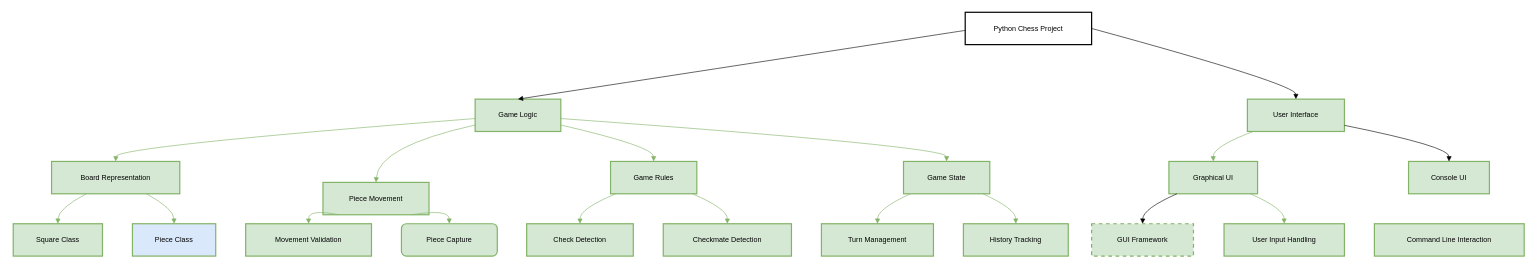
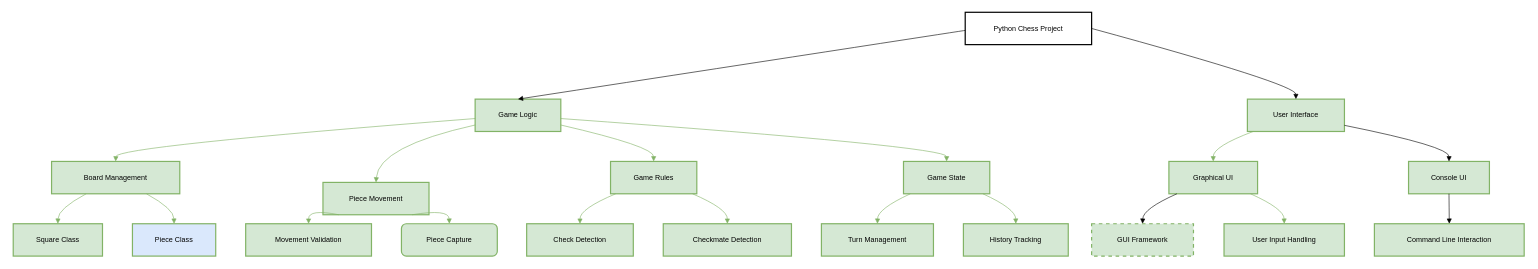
  <mxCell id="0" />
  <mxCell id="1" parent="0" />
  <mxCell id="2" value="Python Chess Project" style="whiteSpace=wrap;strokeWidth=2;" parent="1" vertex="1"><mxGeometry x="1609" y="20" width="211" height="54" as="geometry" /></mxCell>
  <mxCell id="3" value="Game Logic" style="whiteSpace=wrap;strokeWidth=2;fillColor=#d5e8d4;strokeColor=#82b366;" parent="1" vertex="1"><mxGeometry x="791" y="164.96" width="143" height="54" as="geometry" /></mxCell>
  <mxCell id="4" value="User Interface" style="whiteSpace=wrap;strokeWidth=2;fillColor=#d5e8d4;strokeColor=#82b366;" parent="1" vertex="1"><mxGeometry x="2080" y="164.96" width="162" height="54" as="geometry" /></mxCell>
- <mxCell id="5" value="Board Representation" style="whiteSpace=wrap;strokeWidth=2;fillColor=#d5e8d4;strokeColor=#82b366;" parent="1" vertex="1"><mxGeometry x="84" y="268.96" width="214" height="54" as="geometry" /></mxCell>
+ <mxCell id="5" value="Board Management" style="whiteSpace=wrap;strokeWidth=2;fillColor=#d5e8d4;strokeColor=#82b366;" parent="1" vertex="1"><mxGeometry x="84" y="268.96" width="214" height="54" as="geometry" /></mxCell>
  <mxCell id="6" value="Piece Movement" style="whiteSpace=wrap;strokeWidth=2;fillColor=#d5e8d4;strokeColor=#82b366;" parent="1" vertex="1"><mxGeometry x="537" y="303.96" width="177" height="54" as="geometry" /></mxCell>
  <mxCell id="7" value="Game Rules" style="whiteSpace=wrap;strokeWidth=2;fillColor=#d5e8d4;strokeColor=#82b366;" parent="1" vertex="1"><mxGeometry x="1017" y="268.96" width="144" height="54" as="geometry" /></mxCell>
  <mxCell id="8" value="Game State" style="whiteSpace=wrap;strokeWidth=2;fillColor=#d5e8d4;strokeColor=#82b366;" parent="1" vertex="1"><mxGeometry x="1506" y="268.96" width="144" height="54" as="geometry" /></mxCell>
  <mxCell id="9" value="Graphical UI" style="whiteSpace=wrap;strokeWidth=2;fillColor=#d5e8d4;strokeColor=#82b366;" parent="1" vertex="1"><mxGeometry x="1949" y="268.96" width="148" height="54" as="geometry" /></mxCell>
  <mxCell id="10" value="Console UI" style="whiteSpace=wrap;strokeWidth=2;fillColor=#d5e8d4;strokeColor=#82b366;" parent="1" vertex="1"><mxGeometry x="2349" y="268.96" width="135" height="54" as="geometry" /></mxCell>
  <mxCell id="11" value="Square Class" style="whiteSpace=wrap;strokeWidth=2;fillColor=#d5e8d4;strokeColor=#82b366;" parent="1" vertex="1"><mxGeometry x="20" y="372.96" width="149" height="54" as="geometry" /></mxCell>
  <mxCell id="12" value="Piece Class" style="whiteSpace=wrap;strokeWidth=2;fillColor=#dae8fc;strokeColor=#82b366;" parent="1" vertex="1"><mxGeometry x="219" y="372.96" width="139" height="54" as="geometry" /></mxCell>
  <mxCell id="13" value="Movement Validation" style="whiteSpace=wrap;strokeWidth=2;fillColor=#d5e8d4;strokeColor=#82b366;" parent="1" vertex="1"><mxGeometry x="408" y="372.96" width="210" height="54" as="geometry" /></mxCell>
  <mxCell id="14" value="Piece Capture" style="whiteSpace=wrap;strokeWidth=2;fillColor=#d5e8d4;strokeColor=#82b366;rounded=1;" parent="1" vertex="1"><mxGeometry x="668" y="372.96" width="160" height="54" as="geometry" /></mxCell>
  <mxCell id="15" value="Check Detection" style="whiteSpace=wrap;strokeWidth=2;fillColor=#d5e8d4;strokeColor=#82b366;" parent="1" vertex="1"><mxGeometry x="877" y="372.96" width="178" height="54" as="geometry" /></mxCell>
  <mxCell id="16" value="Checkmate Detection" style="whiteSpace=wrap;strokeWidth=2;fillColor=#d5e8d4;strokeColor=#82b366;" parent="1" vertex="1"><mxGeometry x="1105" y="372.96" width="214" height="54" as="geometry" /></mxCell>
  <mxCell id="17" value="Turn Management" style="whiteSpace=wrap;strokeWidth=2;fillColor=#d5e8d4;strokeColor=#82b366;" parent="1" vertex="1"><mxGeometry x="1369" y="372.96" width="187" height="54" as="geometry" /></mxCell>
  <mxCell id="18" value="History Tracking" style="whiteSpace=wrap;strokeWidth=2;fillColor=#d5e8d4;strokeColor=#82b366;" parent="1" vertex="1"><mxGeometry x="1606" y="372.96" width="175" height="54" as="geometry" /></mxCell>
  <mxCell id="19" value="GUI Framework" style="whiteSpace=wrap;strokeWidth=2;fillColor=#d5e8d4;strokeColor=#82b366;dashed=1;" parent="1" vertex="1"><mxGeometry x="1820" y="372.96" width="170" height="54" as="geometry" /></mxCell>
  <mxCell id="20" value="User Input Handling" style="whiteSpace=wrap;strokeWidth=2;fillColor=#d5e8d4;strokeColor=#82b366;" parent="1" vertex="1"><mxGeometry x="2041" y="372.96" width="201" height="54" as="geometry" /></mxCell>
  <mxCell id="21" value="Command Line Interaction" style="whiteSpace=wrap;strokeWidth=2;fillColor=#d5e8d4;strokeColor=#82b366;" parent="1" vertex="1"><mxGeometry x="2292" y="372.96" width="250" height="54" as="geometry" /></mxCell>
  <mxCell id="22" value="" style="curved=1;startArrow=none;endArrow=block;exitX=0;exitY=0.56;entryX=0.5;entryY=0;" parent="1" source="2" target="3" edge="1"><mxGeometry relative="1" as="geometry"><Array as="points" /></mxGeometry></mxCell>
  <mxCell id="23" value="" style="curved=1;startArrow=none;endArrow=block;exitX=1;exitY=0.5;entryX=0.5;entryY=0;exitDx=0;exitDy=0;" parent="1" source="2" target="4" edge="1"><mxGeometry relative="1" as="geometry"><Array as="points"><mxPoint x="2161" y="139.96" /></Array><mxPoint x="2441" y="102" as="sourcePoint" /></mxGeometry></mxCell>
  <mxCell id="24" value="" style="curved=1;startArrow=none;endArrow=block;exitX=0;exitY=0.6;entryX=0.5;entryY=0;fillColor=#d5e8d4;strokeColor=#82b366;" parent="1" source="3" target="5" edge="1"><mxGeometry relative="1" as="geometry"><Array as="points"><mxPoint x="192" y="243.96" /></Array></mxGeometry></mxCell>
  <mxCell id="25" value="" style="curved=1;startArrow=none;endArrow=block;exitX=0;exitY=0.8;entryX=0.5;entryY=0;fillColor=#d5e8d4;strokeColor=#82b366;" parent="1" source="3" target="6" edge="1"><mxGeometry relative="1" as="geometry"><Array as="points"><mxPoint x="630" y="243.96" /></Array></mxGeometry></mxCell>
  <mxCell id="26" value="" style="curved=1;startArrow=none;endArrow=block;exitX=1;exitY=0.8;entryX=0.5;entryY=0;fillColor=#d5e8d4;strokeColor=#82b366;" parent="1" source="3" target="7" edge="1"><mxGeometry relative="1" as="geometry"><Array as="points"><mxPoint x="1089" y="243.96" /></Array></mxGeometry></mxCell>
  <mxCell id="27" value="" style="curved=1;startArrow=none;endArrow=block;exitX=1;exitY=0.6;entryX=0.5;entryY=0;fillColor=#d5e8d4;strokeColor=#82b366;" parent="1" source="3" target="8" edge="1"><mxGeometry relative="1" as="geometry"><Array as="points"><mxPoint x="1578" y="243.96" /></Array></mxGeometry></mxCell>
  <mxCell id="28" value="" style="curved=1;startArrow=none;endArrow=block;exitX=0.06;exitY=1;entryX=0.5;entryY=0;fillColor=#d5e8d4;strokeColor=#82b366;" parent="1" source="4" target="9" edge="1"><mxGeometry relative="1" as="geometry"><Array as="points"><mxPoint x="2023" y="243.96" /></Array></mxGeometry></mxCell>
  <mxCell id="29" value="" style="curved=1;startArrow=none;endArrow=block;exitX=1;exitY=0.81;entryX=0.5;entryY=0;" parent="1" source="4" target="10" edge="1"><mxGeometry relative="1" as="geometry"><Array as="points"><mxPoint x="2417" y="243.96" /></Array></mxGeometry></mxCell>
  <mxCell id="30" value="" style="curved=1;startArrow=none;endArrow=block;exitX=0.27;exitY=1;entryX=0.5;entryY=0;fillColor=#d5e8d4;strokeColor=#82b366;" parent="1" source="5" target="11" edge="1"><mxGeometry relative="1" as="geometry"><Array as="points"><mxPoint x="95" y="347.96" /></Array></mxGeometry></mxCell>
  <mxCell id="31" value="" style="curved=1;startArrow=none;endArrow=block;exitX=0.74;exitY=1;entryX=0.5;entryY=0;fillColor=#d5e8d4;strokeColor=#82b366;" parent="1" source="5" target="12" edge="1"><mxGeometry relative="1" as="geometry"><Array as="points"><mxPoint x="288" y="347.96" /></Array></mxGeometry></mxCell>
  <mxCell id="32" value="" style="curved=1;startArrow=none;endArrow=block;exitX=0.15;exitY=1;entryX=0.5;entryY=0;fillColor=#d5e8d4;strokeColor=#82b366;" parent="1" source="6" target="13" edge="1"><mxGeometry relative="1" as="geometry"><Array as="points"><mxPoint x="513" y="347.96" /></Array></mxGeometry></mxCell>
  <mxCell id="33" value="" style="curved=1;startArrow=none;endArrow=block;exitX=0.84;exitY=1;entryX=0.5;entryY=0;fillColor=#d5e8d4;strokeColor=#82b366;" parent="1" source="6" target="14" edge="1"><mxGeometry relative="1" as="geometry"><Array as="points"><mxPoint x="747" y="347.96" /></Array></mxGeometry></mxCell>
  <mxCell id="34" value="" style="curved=1;startArrow=none;endArrow=block;exitX=0.06;exitY=1;entryX=0.5;entryY=0;fillColor=#d5e8d4;strokeColor=#82b366;" parent="1" source="7" target="15" edge="1"><mxGeometry relative="1" as="geometry"><Array as="points"><mxPoint x="966" y="347.96" /></Array></mxGeometry></mxCell>
  <mxCell id="35" value="" style="curved=1;startArrow=none;endArrow=block;exitX=0.95;exitY=1;entryX=0.5;entryY=0;fillColor=#d5e8d4;strokeColor=#82b366;" parent="1" source="7" target="16" edge="1"><mxGeometry relative="1" as="geometry"><Array as="points"><mxPoint x="1212" y="347.96" /></Array></mxGeometry></mxCell>
  <mxCell id="36" value="" style="curved=1;startArrow=none;endArrow=block;exitX=0.08;exitY=1;entryX=0.5;entryY=0;fillColor=#d5e8d4;strokeColor=#82b366;" parent="1" source="8" target="17" edge="1"><mxGeometry relative="1" as="geometry"><Array as="points"><mxPoint x="1463" y="347.96" /></Array></mxGeometry></mxCell>
  <mxCell id="37" value="" style="curved=1;startArrow=none;endArrow=block;exitX=0.92;exitY=1;entryX=0.5;entryY=0;fillColor=#d5e8d4;strokeColor=#82b366;" parent="1" source="8" target="18" edge="1"><mxGeometry relative="1" as="geometry"><Array as="points"><mxPoint x="1693" y="347.96" /></Array></mxGeometry></mxCell>
  <mxCell id="38" value="" style="curved=1;startArrow=none;endArrow=block;exitX=0.09;exitY=1;entryX=0.5;entryY=0;" parent="1" source="9" target="19" edge="1"><mxGeometry relative="1" as="geometry"><Array as="points"><mxPoint x="1906" y="347.96" /></Array></mxGeometry></mxCell>
  <mxCell id="39" value="" style="curved=1;startArrow=none;endArrow=block;exitX=0.92;exitY=1;entryX=0.5;entryY=0;fillColor=#d5e8d4;strokeColor=#82b366;" parent="1" source="9" target="20" edge="1"><mxGeometry relative="1" as="geometry"><Array as="points"><mxPoint x="2141" y="347.96" /></Array></mxGeometry></mxCell>
+ <mxCell id="40" value="" style="curved=1;startArrow=none;endArrow=block;exitX=0.5;exitY=1;entryX=0.5;entryY=0;" parent="1" source="10" target="21" edge="1"><mxGeometry relative="1" as="geometry"><Array as="points" /></mxGeometry></mxCell>
